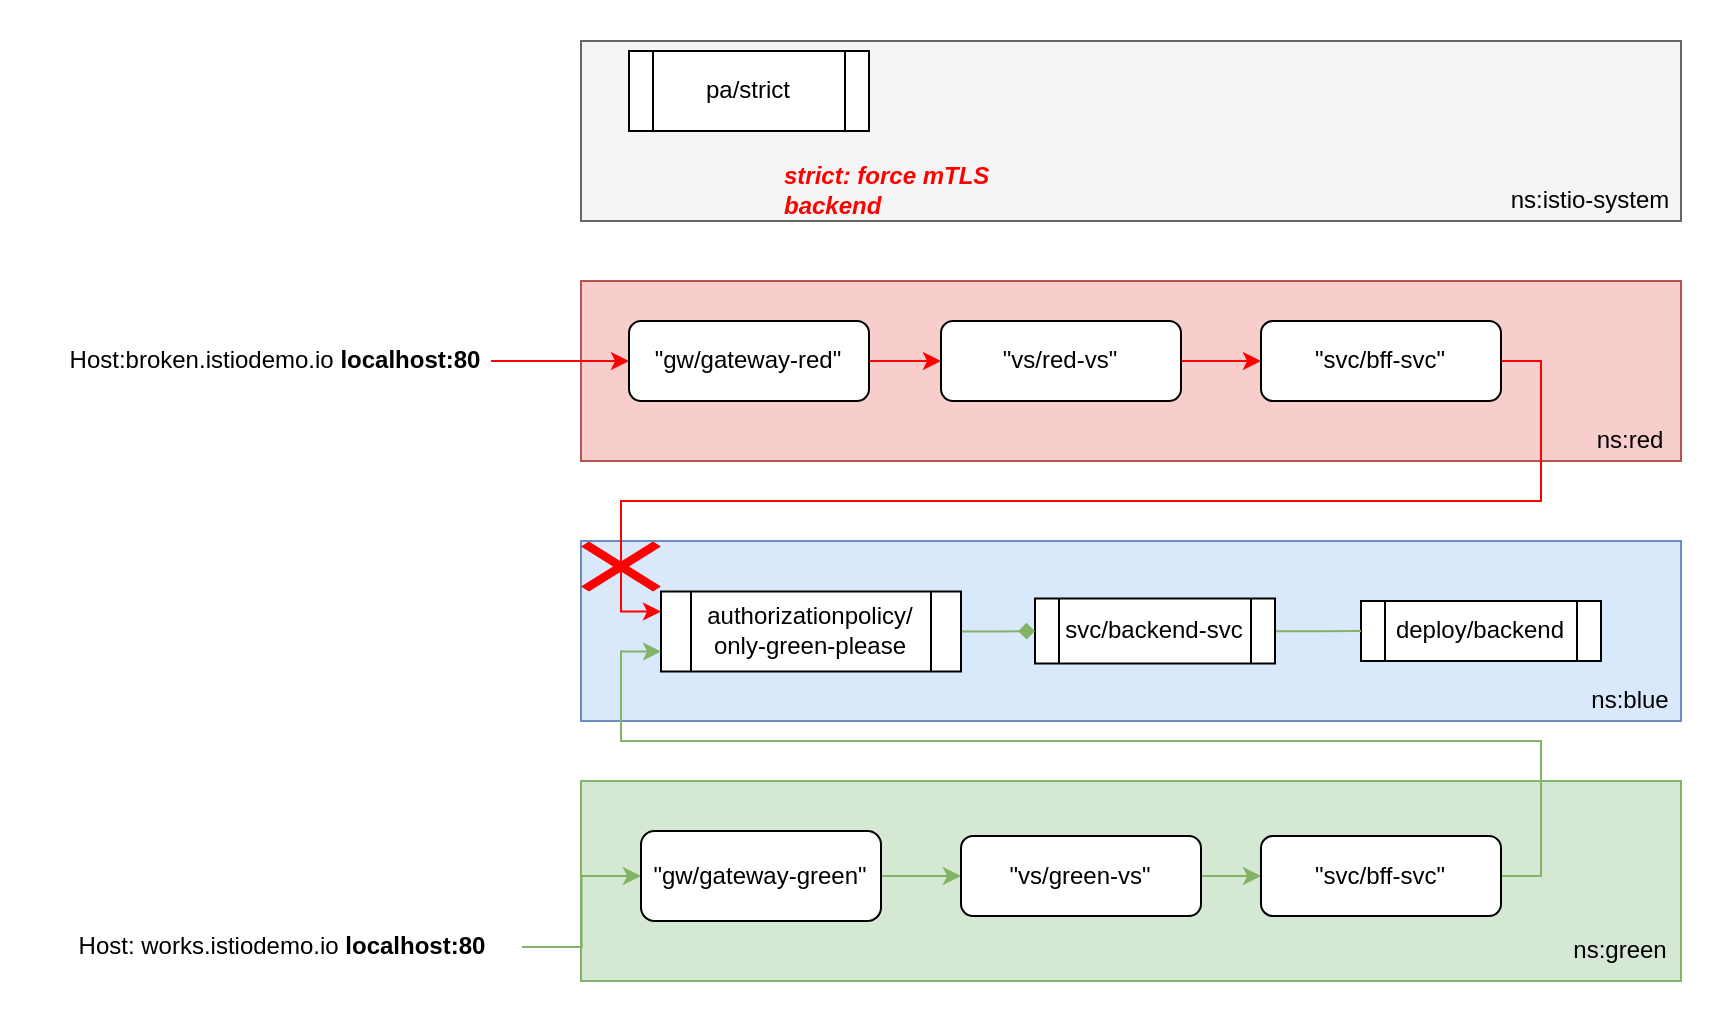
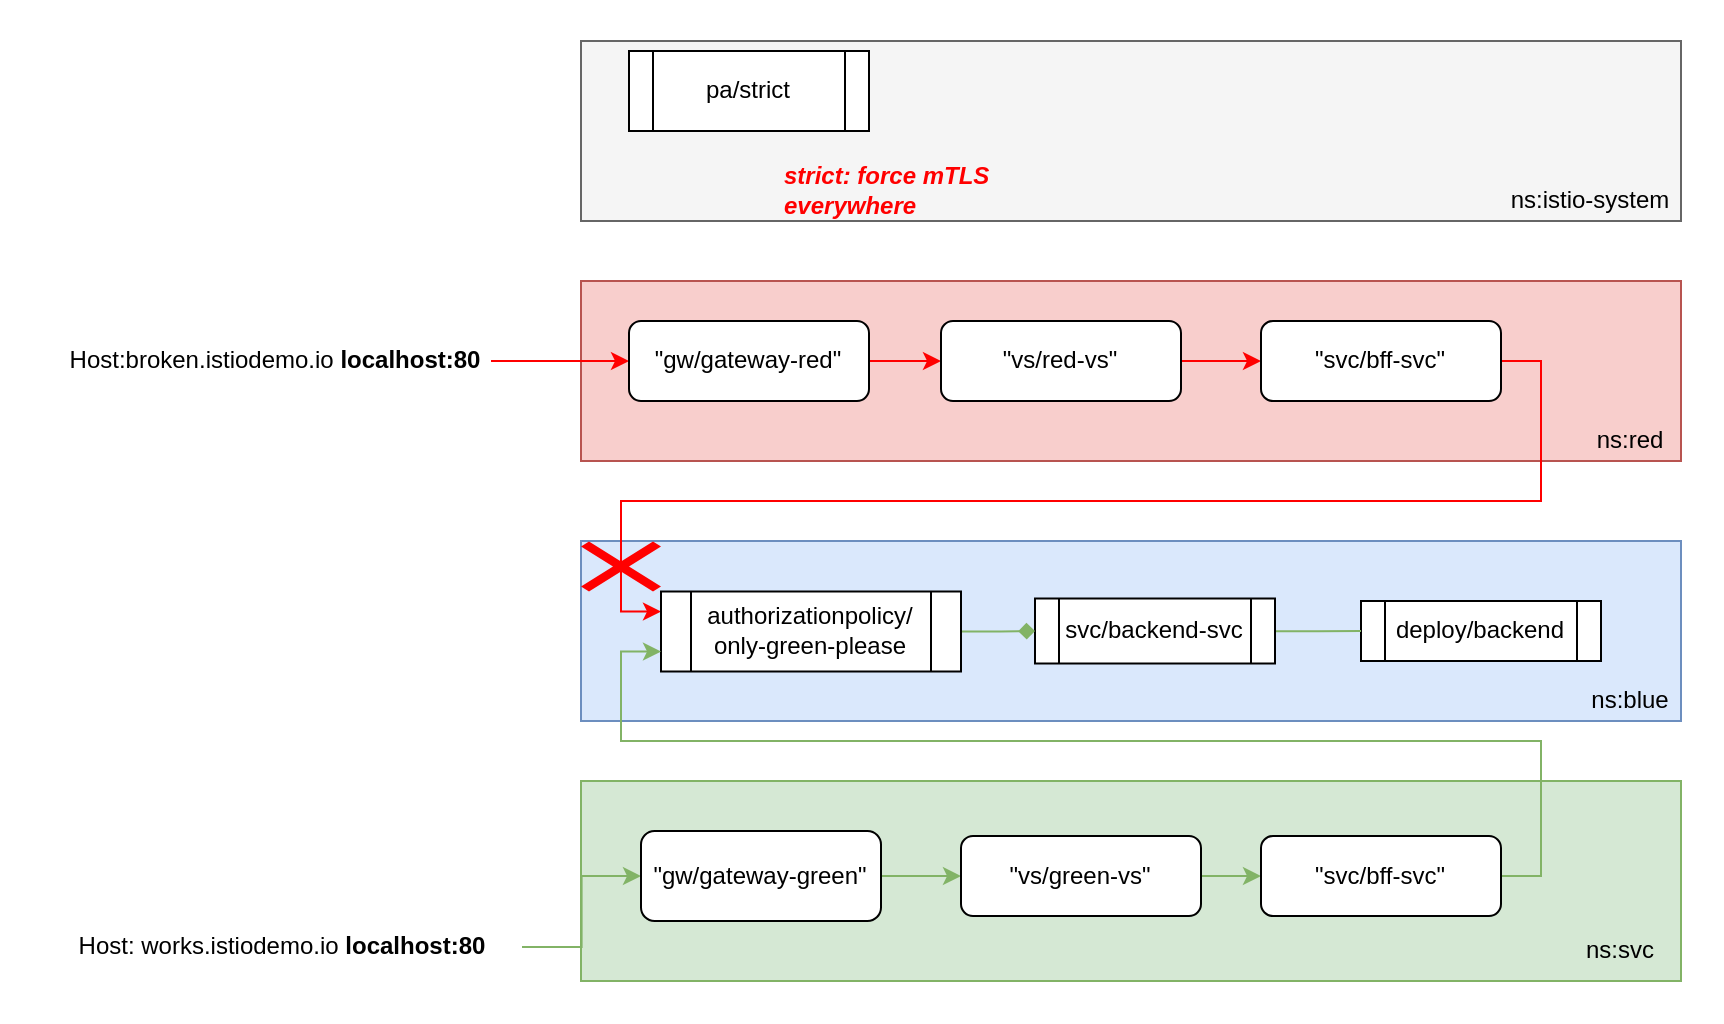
  <mxCell id="0" />
  <mxCell id="1" parent="0" />
  <mxCell id="2" value="" style="rounded=0;whiteSpace=wrap;html=1;fillColor=#f5f5f5;strokeColor=#666666;fontColor=#333333;" vertex="1" parent="1"><mxGeometry x="290" y="20" width="550" height="90" as="geometry" /></mxCell>
  <mxCell id="3" value="" style="rounded=0;whiteSpace=wrap;html=1;fillColor=#f8cecc;strokeColor=#b85450;" vertex="1" parent="1"><mxGeometry x="290" y="140" width="550" height="90" as="geometry" /></mxCell>
  <mxCell id="4" value="" style="rounded=0;whiteSpace=wrap;html=1;fillColor=#d5e8d4;strokeColor=#82b366;" vertex="1" parent="1"><mxGeometry x="290" y="390" width="550" height="100" as="geometry" /></mxCell>
  <mxCell id="5" value="" style="rounded=0;whiteSpace=wrap;html=1;fillColor=#dae8fc;strokeColor=#6c8ebf;" vertex="1" parent="1"><mxGeometry x="290" y="270" width="550" height="90" as="geometry" /></mxCell>
  <mxCell id="6" value="deploy/backend" style="shape=process;whiteSpace=wrap;html=1;backgroundOutline=1;" parent="1" vertex="1"><mxGeometry x="680" y="300" width="120" height="30" as="geometry" /></mxCell>
  <mxCell id="7" style="edgeStyle=orthogonalEdgeStyle;rounded=0;orthogonalLoop=1;jettySize=auto;html=1;entryX=0;entryY=0.5;entryDx=0;entryDy=0;fillColor=#d5e8d4;strokeColor=#82b366;endArrow=none;" parent="1" source="8" target="6" edge="1"><mxGeometry relative="1" as="geometry" /></mxCell>
  <mxCell id="8" value="svc/backend-svc" style="shape=process;whiteSpace=wrap;html=1;backgroundOutline=1;" parent="1" vertex="1"><mxGeometry x="517" y="298.75" width="120" height="32.5" as="geometry" /></mxCell>
  <mxCell id="9" style="edgeStyle=orthogonalEdgeStyle;rounded=0;orthogonalLoop=1;jettySize=auto;html=1;entryX=0;entryY=0.5;entryDx=0;entryDy=0;strokeColor=#FF0000;" edge="1" parent="1" source="10" target="16"><mxGeometry relative="1" as="geometry" /></mxCell>
  <mxCell id="10" value="Host:broken.istiodemo.io&amp;nbsp;&lt;b&gt;localhost:80&lt;/b&gt;" style="text;html=1;strokeColor=none;fillColor=none;align=center;verticalAlign=middle;whiteSpace=wrap;rounded=0;" parent="1" vertex="1"><mxGeometry x="30" y="165" width="215" height="30" as="geometry" /></mxCell>
  <mxCell id="11" value="pa/strict" style="shape=process;whiteSpace=wrap;html=1;backgroundOutline=1;" parent="1" vertex="1"><mxGeometry x="314" y="25" width="120" height="40" as="geometry" /></mxCell>
- <mxCell id="12" value="&lt;i&gt;&lt;b&gt;&lt;font color=&quot;#ff0000&quot;&gt;strict: force mTLS &lt;br&gt;backend&lt;/font&gt;&lt;/b&gt;&lt;/i&gt;" style="text;html=1;strokeColor=none;fillColor=none;align=left;verticalAlign=middle;whiteSpace=wrap;rounded=0;" parent="1" vertex="1"><mxGeometry x="390" y="80" width="110" height="30" as="geometry" /></mxCell>
+ <mxCell id="12" value="&lt;i&gt;&lt;b&gt;&lt;font color=&quot;#ff0000&quot;&gt;strict: force mTLS &lt;br&gt;everywhere&lt;/font&gt;&lt;/b&gt;&lt;/i&gt;" style="text;html=1;strokeColor=none;fillColor=none;align=left;verticalAlign=middle;whiteSpace=wrap;rounded=0;" parent="1" vertex="1"><mxGeometry x="390" y="80" width="110" height="30" as="geometry" /></mxCell>
  <mxCell id="13" style="edgeStyle=orthogonalEdgeStyle;rounded=0;orthogonalLoop=1;jettySize=auto;html=1;entryX=0;entryY=0.5;entryDx=0;entryDy=0;fillColor=#d5e8d4;strokeColor=#82b366;" edge="1" parent="1" source="14" target="18"><mxGeometry relative="1" as="geometry" /></mxCell>
  <mxCell id="14" value="Host: works.istiodemo.io&amp;nbsp;&lt;b&gt;localhost:80&lt;/b&gt;" style="text;html=1;strokeColor=none;fillColor=none;align=center;verticalAlign=middle;whiteSpace=wrap;rounded=0;" parent="1" vertex="1"><mxGeometry x="20.5" y="458" width="240" height="30" as="geometry" /></mxCell>
  <mxCell id="15" style="edgeStyle=orthogonalEdgeStyle;rounded=0;orthogonalLoop=1;jettySize=auto;html=1;entryX=0;entryY=0.5;entryDx=0;entryDy=0;strokeColor=#FF0000;" edge="1" parent="1" source="16" target="20"><mxGeometry relative="1" as="geometry" /></mxCell>
  <mxCell id="16" value="&quot;gw/gateway-red&quot;" style="rounded=1;whiteSpace=wrap;html=1;" vertex="1" parent="1"><mxGeometry x="314" y="160" width="120" height="40" as="geometry" /></mxCell>
  <mxCell id="17" style="edgeStyle=orthogonalEdgeStyle;rounded=0;orthogonalLoop=1;jettySize=auto;html=1;entryX=0;entryY=0.5;entryDx=0;entryDy=0;fillColor=#d5e8d4;strokeColor=#82b366;" edge="1" parent="1" source="18" target="22"><mxGeometry relative="1" as="geometry" /></mxCell>
  <mxCell id="18" value="&quot;gw/gateway-green&quot;" style="rounded=1;whiteSpace=wrap;html=1;" vertex="1" parent="1"><mxGeometry x="320" y="415" width="120" height="45" as="geometry" /></mxCell>
  <mxCell id="19" style="edgeStyle=orthogonalEdgeStyle;rounded=0;orthogonalLoop=1;jettySize=auto;html=1;strokeColor=#FF0000;" edge="1" parent="1" source="20" target="24"><mxGeometry relative="1" as="geometry" /></mxCell>
  <mxCell id="20" value="&quot;vs/red-vs&quot;" style="rounded=1;whiteSpace=wrap;html=1;" vertex="1" parent="1"><mxGeometry x="470" y="160" width="120" height="40" as="geometry" /></mxCell>
  <mxCell id="21" style="edgeStyle=orthogonalEdgeStyle;rounded=0;orthogonalLoop=1;jettySize=auto;html=1;fillColor=#d5e8d4;strokeColor=#82b366;" edge="1" parent="1" source="22" target="28"><mxGeometry relative="1" as="geometry" /></mxCell>
  <mxCell id="22" value="&quot;vs/green-vs&quot;" style="rounded=1;whiteSpace=wrap;html=1;" vertex="1" parent="1"><mxGeometry x="480" y="417.5" width="120" height="40" as="geometry" /></mxCell>
  <mxCell id="23" style="edgeStyle=orthogonalEdgeStyle;rounded=0;orthogonalLoop=1;jettySize=auto;html=1;entryX=0;entryY=0.25;entryDx=0;entryDy=0;strokeColor=#FF0000;" edge="1" parent="1" source="24" target="26"><mxGeometry relative="1" as="geometry"><Array as="points"><mxPoint x="770" y="180" /><mxPoint x="770" y="250" /><mxPoint x="310" y="250" /><mxPoint x="310" y="305" /></Array></mxGeometry></mxCell>
  <mxCell id="24" value="&quot;svc/bff-svc&quot;" style="rounded=1;whiteSpace=wrap;html=1;" vertex="1" parent="1"><mxGeometry x="630" y="160" width="120" height="40" as="geometry" /></mxCell>
  <mxCell id="25" style="edgeStyle=orthogonalEdgeStyle;rounded=0;orthogonalLoop=1;jettySize=auto;html=1;entryX=0;entryY=0.5;entryDx=0;entryDy=0;fillColor=#d5e8d4;strokeColor=#82b366;endArrow=diamond;" edge="1" parent="1" source="26" target="8"><mxGeometry relative="1" as="geometry" /></mxCell>
  <mxCell id="26" value="authorizationpolicy/&lt;br&gt;only-green-please" style="shape=process;whiteSpace=wrap;html=1;backgroundOutline=1;" vertex="1" parent="1"><mxGeometry x="330" y="295.25" width="150" height="40" as="geometry" /></mxCell>
  <mxCell id="27" style="edgeStyle=orthogonalEdgeStyle;rounded=0;orthogonalLoop=1;jettySize=auto;html=1;entryX=0;entryY=0.75;entryDx=0;entryDy=0;fillColor=#d5e8d4;strokeColor=#82b366;" edge="1" parent="1" source="28" target="26"><mxGeometry relative="1" as="geometry"><Array as="points"><mxPoint x="770" y="438" /><mxPoint x="770" y="370" /><mxPoint x="310" y="370" /><mxPoint x="310" y="325" /></Array></mxGeometry></mxCell>
  <mxCell id="28" value="&quot;svc/bff-svc&quot;" style="rounded=1;whiteSpace=wrap;html=1;" vertex="1" parent="1"><mxGeometry x="630" y="417.5" width="120" height="40" as="geometry" /></mxCell>
  <mxCell id="29" value="ns:istio-system" style="text;html=1;strokeColor=none;fillColor=none;align=center;verticalAlign=middle;whiteSpace=wrap;rounded=0;" vertex="1" parent="1"><mxGeometry x="750" y="85" width="90" height="30" as="geometry" /></mxCell>
  <mxCell id="30" value="ns:red" style="text;html=1;strokeColor=none;fillColor=none;align=center;verticalAlign=middle;whiteSpace=wrap;rounded=0;" vertex="1" parent="1"><mxGeometry x="790" y="205" width="50" height="30" as="geometry" /></mxCell>
  <mxCell id="31" value="ns:blue" style="text;html=1;strokeColor=none;fillColor=none;align=center;verticalAlign=middle;whiteSpace=wrap;rounded=0;" vertex="1" parent="1"><mxGeometry x="790" y="335.25" width="50" height="30" as="geometry" /></mxCell>
- <mxCell id="32" value="ns:green" style="text;html=1;strokeColor=none;fillColor=none;align=center;verticalAlign=middle;whiteSpace=wrap;rounded=0;" vertex="1" parent="1"><mxGeometry x="780" y="460" width="60" height="30" as="geometry" /></mxCell>
+ <mxCell id="32" value="ns:svc" style="text;html=1;strokeColor=none;fillColor=none;align=center;verticalAlign=middle;whiteSpace=wrap;rounded=0;" vertex="1" parent="1"><mxGeometry x="780" y="460" width="60" height="30" as="geometry" /></mxCell>
  <mxCell id="33" value="" style="shape=mxgraph.mockup.markup.redX;fillColor=#ff0000;html=1;shadow=0;whiteSpace=wrap;strokeColor=none;" vertex="1" parent="1"><mxGeometry x="290" y="270.25" width="40" height="25" as="geometry" /></mxCell>
